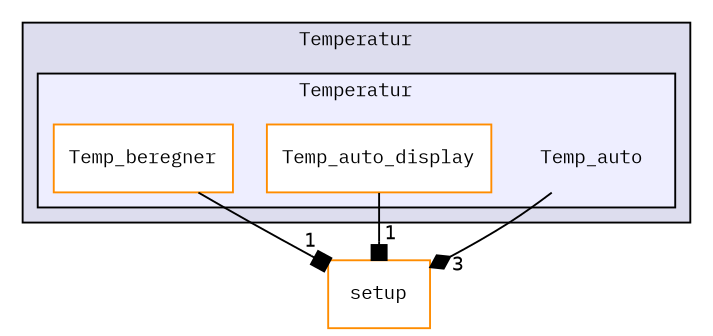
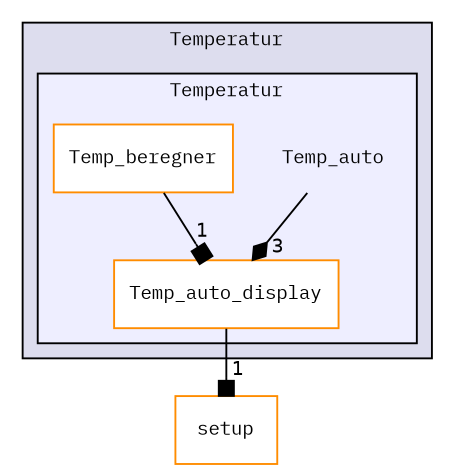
  digraph {
    compound=true
    fontname="IBM Plex Mono"
    node [color=darkorange fontname="IBM Plex Mono" fontsize=10 shape=box]
    edge [arrowhead=box fontname="IBM Plex Mono" headlabel=1 labeldistance=1.5 labelfontname=Helvetica labelfontsize=10]
    n1 [label=Temp_auto shape=plaintext]
    n2 [fillcolor=white label=Temp_auto_display style=filled]
    n3 [fillcolor=white label=Temp_beregner style=filled]
    n4 [label=setup]
    subgraph cluster_1 {
      bgcolor="#ddddee"
      fontsize=10
      label=Temperatur
      pencolor=black
      subgraph cluster_2 {
        bgcolor="#eeeeff"
        fontsize=10
        label=Temperatur
        pencolor=black
        n1
        n2
        n3
      }
    }
-   n1 -> n4 [arrowhead=diamond headlabel=3]
+   n1 -> n2 [arrowhead=diamond headlabel=3]
    n2 -> n4
-   n3 -> n4
+   n3 -> n2
  }
